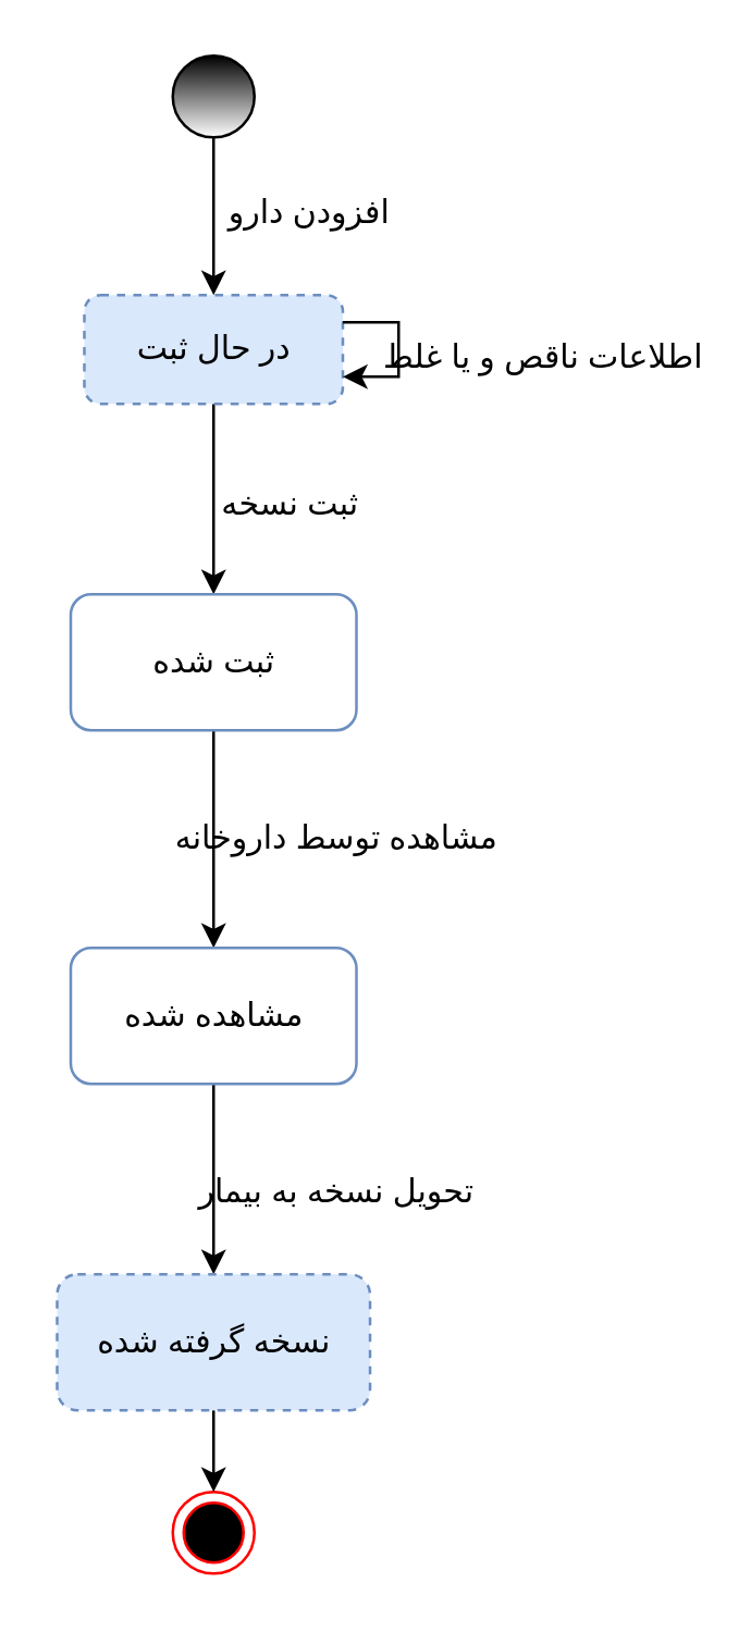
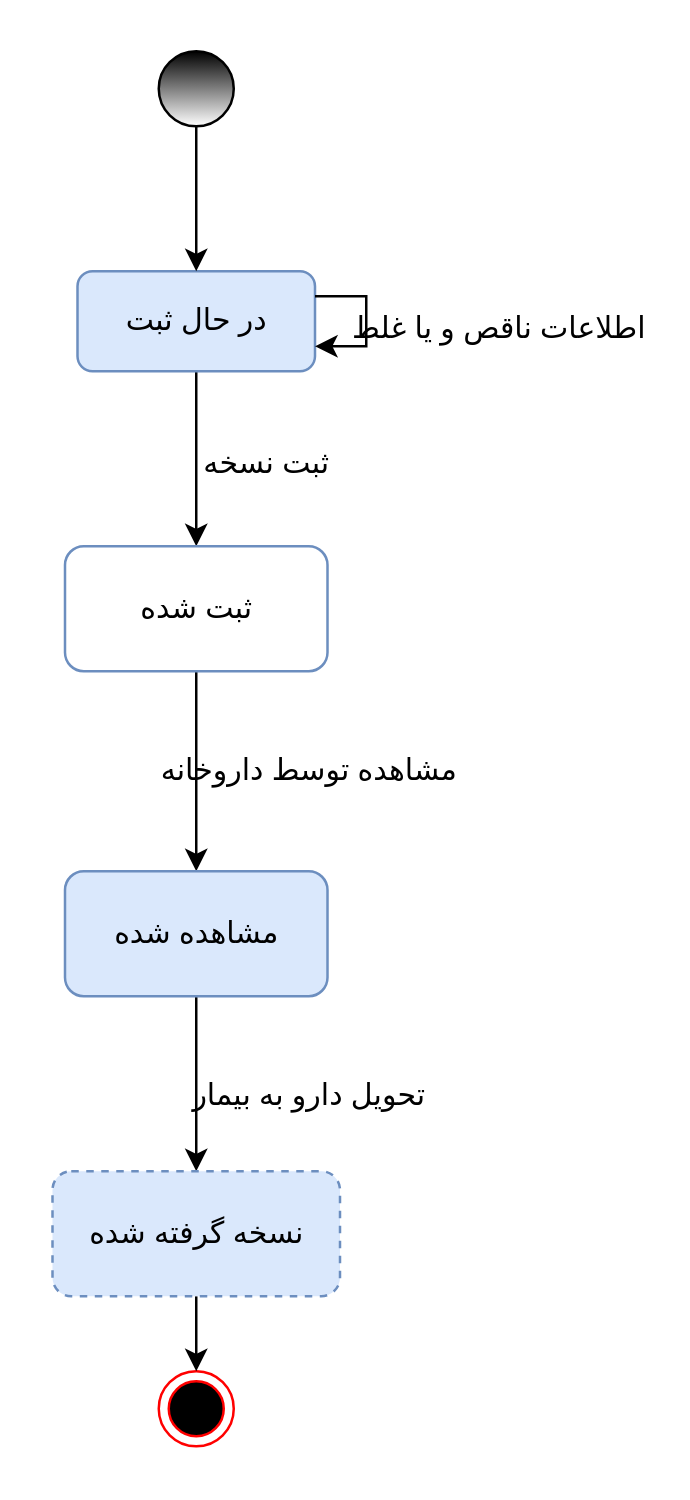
  <mxCell id="0" />
  <mxCell id="1" parent="0" />
  <mxCell id="2" style="edgeStyle=orthogonalEdgeStyle;rounded=0;orthogonalLoop=1;jettySize=auto;html=1;entryX=0.5;entryY=0;entryDx=0;entryDy=0;" edge="1" parent="1" source="3" target="8"><mxGeometry relative="1" as="geometry" /></mxCell>
- <mxCell id="3" value="در حال ثبت" style="rounded=1;whiteSpace=wrap;html=1;fillColor=#dae8fc;strokeColor=#6c8ebf;dashed=1;" vertex="1" parent="1"><mxGeometry x="30.5" y="108" width="95" height="40" as="geometry" /></mxCell>
+ <mxCell id="3" value="در حال ثبت" style="rounded=1;whiteSpace=wrap;html=1;fillColor=#dae8fc;strokeColor=#6c8ebf;" vertex="1" parent="1"><mxGeometry x="30.5" y="108" width="95" height="40" as="geometry" /></mxCell>
  <mxCell id="4" value="" style="ellipse;html=1;shape=endState;fillColor=#000000;strokeColor=#ff0000;" vertex="1" parent="1"><mxGeometry x="63" y="548" width="30" height="30" as="geometry" /></mxCell>
  <mxCell id="5" style="edgeStyle=orthogonalEdgeStyle;rounded=0;orthogonalLoop=1;jettySize=auto;html=1;entryX=0.5;entryY=0;entryDx=0;entryDy=0;" edge="1" parent="1" source="6" target="3"><mxGeometry relative="1" as="geometry" /></mxCell>
  <mxCell id="6" value="" style="shape=mxgraph.bpmn.shape;html=1;verticalLabelPosition=bottom;labelBackgroundColor=#ffffff;verticalAlign=top;align=center;perimeter=ellipsePerimeter;outlineConnect=0;outline=standard;symbol=general;strokeColor=#000000;gradientColor=#ffffff;fillColor=#000000;" vertex="1" parent="1"><mxGeometry x="63" y="20" width="30" height="30" as="geometry" /></mxCell>
  <mxCell id="7" style="edgeStyle=orthogonalEdgeStyle;rounded=0;orthogonalLoop=1;jettySize=auto;html=1;entryX=0.5;entryY=0;entryDx=0;entryDy=0;" edge="1" parent="1" source="8" target="10"><mxGeometry relative="1" as="geometry" /></mxCell>
  <mxCell id="8" value="ثبت شده" style="rounded=1;whiteSpace=wrap;html=1;fillColor=#ffffff;strokeColor=#6c8ebf;" vertex="1" parent="1"><mxGeometry x="25.5" y="218" width="105" height="50" as="geometry" /></mxCell>
  <mxCell id="9" style="edgeStyle=orthogonalEdgeStyle;rounded=0;orthogonalLoop=1;jettySize=auto;html=1;entryX=0.5;entryY=0;entryDx=0;entryDy=0;" edge="1" parent="1" source="10" target="12"><mxGeometry relative="1" as="geometry" /></mxCell>
- <mxCell id="10" value="مشاهده شده" style="rounded=1;whiteSpace=wrap;html=1;fillColor=#ffffff;strokeColor=#6c8ebf;" vertex="1" parent="1"><mxGeometry x="25.5" y="348" width="105" height="50" as="geometry" /></mxCell>
+ <mxCell id="10" value="مشاهده شده" style="rounded=1;whiteSpace=wrap;html=1;fillColor=#dae8fc;strokeColor=#6c8ebf;" vertex="1" parent="1"><mxGeometry x="25.5" y="348" width="105" height="50" as="geometry" /></mxCell>
  <mxCell id="11" style="edgeStyle=orthogonalEdgeStyle;rounded=0;orthogonalLoop=1;jettySize=auto;html=1;entryX=0.5;entryY=0;entryDx=0;entryDy=0;" edge="1" parent="1" source="12" target="4"><mxGeometry relative="1" as="geometry" /></mxCell>
  <mxCell id="12" value="نسخه گرفته شده" style="rounded=1;whiteSpace=wrap;html=1;fillColor=#dae8fc;strokeColor=#6c8ebf;dashed=1;" vertex="1" parent="1"><mxGeometry x="20.5" y="468" width="115" height="50" as="geometry" /></mxCell>
- <mxCell id="13" value="افزودن دارو" style="text;html=1;align=center;verticalAlign=middle;resizable=0;points=[];;autosize=1;" vertex="1" parent="1"><mxGeometry x="83" y="68" width="60" height="20" as="geometry" /></mxCell>
  <mxCell id="14" style="edgeStyle=orthogonalEdgeStyle;rounded=0;orthogonalLoop=1;jettySize=auto;html=1;entryX=1;entryY=0.75;entryDx=0;entryDy=0;" edge="1" parent="1" source="3" target="3"><mxGeometry relative="1" as="geometry"><Array as="points"><mxPoint x="146" y="118" /><mxPoint x="146" y="138" /></Array></mxGeometry></mxCell>
  <mxCell id="15" value="&lt;div&gt;اطلاعات ناقص و یا غلط&lt;/div&gt;&lt;div&gt;&lt;br&gt;&lt;/div&gt;" style="text;html=1;align=center;verticalAlign=middle;resizable=0;points=[];;autosize=1;" vertex="1" parent="1"><mxGeometry x="144" y="123" width="110" height="30" as="geometry" /></mxCell>
  <mxCell id="16" value="ثبت نسخه" style="text;html=1;align=center;verticalAlign=middle;resizable=0;points=[];;autosize=1;" vertex="1" parent="1"><mxGeometry x="80.5" y="175" width="50" height="20" as="geometry" /></mxCell>
  <mxCell id="17" value="مشاهده توسط داروخانه" style="text;html=1;align=center;verticalAlign=middle;resizable=0;points=[];;autosize=1;" vertex="1" parent="1"><mxGeometry x="73" y="298" width="100" height="20" as="geometry" /></mxCell>
- <mxCell id="18" value="تحویل نسخه به بیمار" style="text;html=1;align=center;verticalAlign=middle;resizable=0;points=[];;autosize=1;" vertex="1" parent="1"><mxGeometry x="78" y="428" width="90" height="20" as="geometry" /></mxCell>
+ <mxCell id="18" value="تحویل دارو به بیمار" style="text;html=1;align=center;verticalAlign=middle;resizable=0;points=[];;autosize=1;" vertex="1" parent="1"><mxGeometry x="78" y="428" width="90" height="20" as="geometry" /></mxCell>
